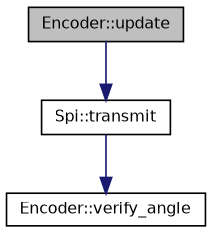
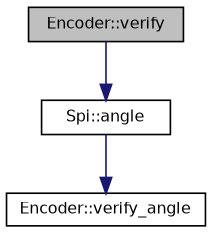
  digraph {
    rankdir=TB
    node [color=black fillcolor=white fontname=Helvetica fontsize=10 shape=record style=filled]
    edge [color=midnightblue fontname=Helvetica fontsize=10 labelfontname=Helvetica labelfontsize=10 style=solid]
-   n1 [fillcolor=grey75 fontcolor=black height=0.2 label="Encoder::update" width=0.4]
-   n2 [height=0.2 label="Spi::transmit" width=0.4]
+   n1 [fillcolor=grey75 fontcolor=black height=0.2 label="Encoder::verify" width=0.4]
+   n2 [height=0.2 label="Spi::angle" width=0.4]
    n3 [height=0.2 label="Encoder::verify_angle" width=0.4]
    n1 -> n2
    n2 -> n3
  }
